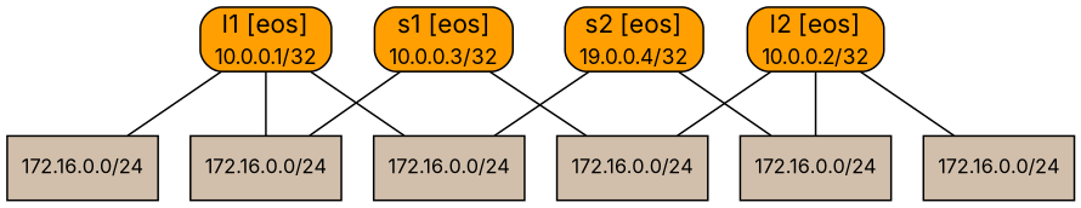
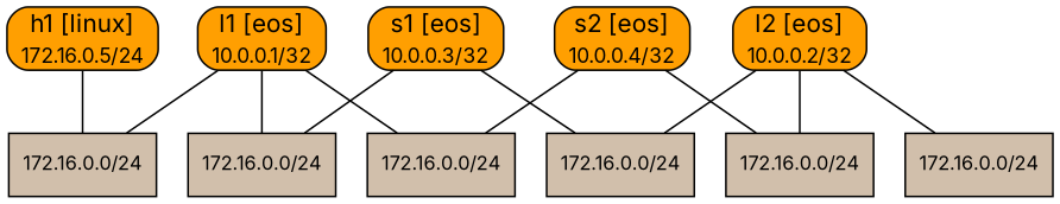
  graph {
    fontname=Inter
    node [fillcolor="#d1bfab" fontname=Inter shape=box style=filled fontsize=11]
    edge [fontname=Inter labeldistance=1.5 labelfontsize=10]
    n1 [fillcolor="#ff9f01" label=<l1 [eos]<br /><sub>10.0.0.1/32</sub>> style="rounded,filled" fontsize=""]
    n2 [label="172.16.0.0/24"]
    n3 [label="172.16.0.0/24"]
    n4 [label="172.16.0.0/24"]
    n5 [fillcolor="#ff9f01" label=<l2 [eos]<br /><sub>10.0.0.2/32</sub>> style="rounded,filled" fontsize=""]
    n6 [label="172.16.0.0/24"]
    n7 [label="172.16.0.0/24"]
    n8 [label="172.16.0.0/24"]
    n9 [fillcolor="#ff9f01" label=<s1 [eos]<br /><sub>10.0.0.3/32</sub>> style="rounded,filled" fontsize=""]
-   n10 [fillcolor="#ff9f01" label=<s2 [eos]<br /><sub>19.0.0.4/32</sub>> style="rounded,filled" fontsize=""]
+   n10 [fillcolor="#ff9f01" label=<s2 [eos]<br /><sub>10.0.0.4/32</sub>> style="rounded,filled" fontsize=""]
+   n11 [fillcolor="#ff9f01" label=<h1 [linux]<br /><sub>172.16.0.5/24</sub>> style="rounded,filled" fontsize=""]
    n1 -- n2
    n1 -- n3
    n1 -- n4
    n5 -- n6
    n5 -- n7
    n5 -- n8
    n9 -- n2
    n9 -- n6
    n10 -- n3
    n10 -- n7
+   n11 -- n4
  }
